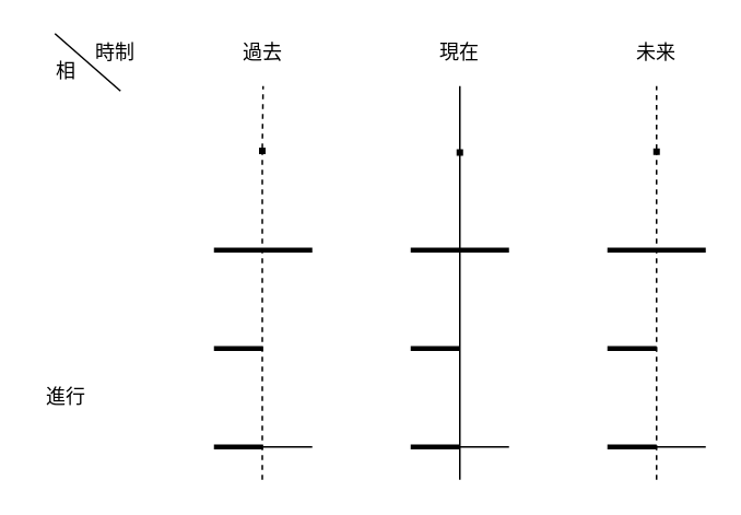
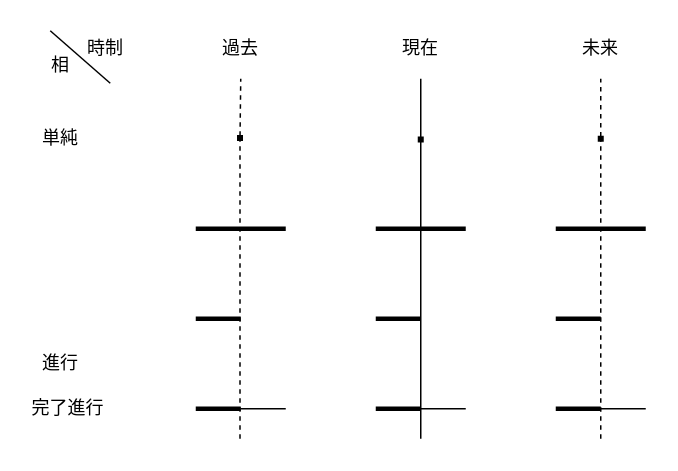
  <mxCell id="0" />
  <mxCell id="1" parent="0" />
  <mxCell id="2" value="過去" style="text;html=1;strokeColor=none;fillColor=none;align=center;verticalAlign=middle;whiteSpace=wrap;rounded=0;" vertex="1" parent="1"><mxGeometry x="140" y="22" width="40" height="20" as="geometry" /></mxCell>
  <mxCell id="3" value="現在" style="text;html=1;strokeColor=none;fillColor=none;align=center;verticalAlign=middle;whiteSpace=wrap;rounded=0;" vertex="1" parent="1"><mxGeometry x="260" y="22" width="40" height="20" as="geometry" /></mxCell>
  <mxCell id="4" value="未来" style="text;html=1;strokeColor=none;fillColor=none;align=center;verticalAlign=middle;whiteSpace=wrap;rounded=0;" vertex="1" parent="1"><mxGeometry x="380" y="22" width="40" height="20" as="geometry" /></mxCell>
+ <mxCell id="5" value="単純" style="text;html=1;strokeColor=none;fillColor=none;align=center;verticalAlign=middle;whiteSpace=wrap;rounded=0;" vertex="1" parent="1"><mxGeometry x="20" y="82" width="40" height="20" as="geometry" /></mxCell>
  <mxCell id="6" value="進行" style="text;html=1;strokeColor=none;fillColor=none;align=center;verticalAlign=middle;whiteSpace=wrap;rounded=0;" vertex="1" parent="1"><mxGeometry x="20" y="232" width="40" height="20" as="geometry" /></mxCell>
+ <mxCell id="7" value="完了進行" style="text;html=1;strokeColor=none;fillColor=none;align=center;verticalAlign=middle;whiteSpace=wrap;rounded=0;" vertex="1" parent="1"><mxGeometry x="20" y="262" width="50" height="20" as="geometry" /></mxCell>
  <mxCell id="8" value="" style="endArrow=none;dashed=1;html=1;" edge="1" parent="1" source="23"><mxGeometry width="50" height="50" relative="1" as="geometry"><mxPoint x="159.5" y="292" as="sourcePoint" /><mxPoint x="160" y="52" as="targetPoint" /></mxGeometry></mxCell>
  <mxCell id="9" value="" style="endArrow=none;html=1;" edge="1" parent="1" source="25"><mxGeometry width="50" height="50" relative="1" as="geometry"><mxPoint x="280" y="292" as="sourcePoint" /><mxPoint x="280" y="52" as="targetPoint" /></mxGeometry></mxCell>
  <mxCell id="10" value="" style="endArrow=none;dashed=1;html=1;" edge="1" parent="1" source="27"><mxGeometry width="50" height="50" relative="1" as="geometry"><mxPoint x="400" y="292" as="sourcePoint" /><mxPoint x="400" y="52" as="targetPoint" /></mxGeometry></mxCell>
  <mxCell id="11" value="" style="endArrow=none;html=1;strokeWidth=3;" edge="1" parent="1"><mxGeometry width="50" height="50" relative="1" as="geometry"><mxPoint x="130" y="152" as="sourcePoint" /><mxPoint x="190" y="152" as="targetPoint" /></mxGeometry></mxCell>
  <mxCell id="12" value="" style="endArrow=none;html=1;strokeWidth=3;" edge="1" parent="1"><mxGeometry width="50" height="50" relative="1" as="geometry"><mxPoint x="250" y="152" as="sourcePoint" /><mxPoint x="310" y="152" as="targetPoint" /></mxGeometry></mxCell>
  <mxCell id="13" value="" style="endArrow=none;html=1;strokeWidth=3;" edge="1" parent="1"><mxGeometry width="50" height="50" relative="1" as="geometry"><mxPoint x="370" y="152" as="sourcePoint" /><mxPoint x="430" y="152" as="targetPoint" /></mxGeometry></mxCell>
  <mxCell id="14" value="" style="endArrow=none;html=1;strokeWidth=3;" edge="1" parent="1"><mxGeometry width="50" height="50" relative="1" as="geometry"><mxPoint x="130" y="212" as="sourcePoint" /><mxPoint x="160" y="212" as="targetPoint" /></mxGeometry></mxCell>
  <mxCell id="15" value="" style="endArrow=none;html=1;strokeWidth=3;" edge="1" parent="1"><mxGeometry width="50" height="50" relative="1" as="geometry"><mxPoint x="250" y="212" as="sourcePoint" /><mxPoint x="280" y="212" as="targetPoint" /></mxGeometry></mxCell>
  <mxCell id="16" value="" style="endArrow=none;html=1;strokeWidth=3;" edge="1" parent="1"><mxGeometry width="50" height="50" relative="1" as="geometry"><mxPoint x="370" y="212" as="sourcePoint" /><mxPoint x="400" y="212" as="targetPoint" /></mxGeometry></mxCell>
  <mxCell id="17" value="" style="endArrow=none;html=1;strokeWidth=3;" edge="1" parent="1"><mxGeometry width="50" height="50" relative="1" as="geometry"><mxPoint x="130" y="272" as="sourcePoint" /><mxPoint x="160" y="272" as="targetPoint" /></mxGeometry></mxCell>
  <mxCell id="18" value="" style="endArrow=none;html=1;strokeWidth=3;" edge="1" parent="1"><mxGeometry width="50" height="50" relative="1" as="geometry"><mxPoint x="250" y="272" as="sourcePoint" /><mxPoint x="280" y="272" as="targetPoint" /></mxGeometry></mxCell>
  <mxCell id="19" value="" style="endArrow=none;html=1;strokeWidth=3;" edge="1" parent="1"><mxGeometry width="50" height="50" relative="1" as="geometry"><mxPoint x="370" y="272" as="sourcePoint" /><mxPoint x="400" y="272" as="targetPoint" /></mxGeometry></mxCell>
  <mxCell id="20" value="" style="endArrow=none;html=1;strokeWidth=1;" edge="1" parent="1"><mxGeometry width="50" height="50" relative="1" as="geometry"><mxPoint x="160" y="272" as="sourcePoint" /><mxPoint x="190" y="272" as="targetPoint" /></mxGeometry></mxCell>
  <mxCell id="21" value="" style="endArrow=none;html=1;strokeWidth=1;" edge="1" parent="1"><mxGeometry width="50" height="50" relative="1" as="geometry"><mxPoint x="280" y="272" as="sourcePoint" /><mxPoint x="310" y="272" as="targetPoint" /></mxGeometry></mxCell>
  <mxCell id="22" value="" style="endArrow=none;html=1;strokeWidth=1;" edge="1" parent="1"><mxGeometry width="50" height="50" relative="1" as="geometry"><mxPoint x="400" y="272" as="sourcePoint" /><mxPoint x="430" y="272" as="targetPoint" /></mxGeometry></mxCell>
  <mxCell id="23" value="" style="whiteSpace=wrap;html=1;aspect=fixed;strokeWidth=1;fillColor=#000000;" vertex="1" parent="1"><mxGeometry x="158" y="90" width="3" height="3" as="geometry" /></mxCell>
  <mxCell id="24" value="" style="endArrow=none;dashed=1;html=1;" edge="1" parent="1" target="23"><mxGeometry width="50" height="50" relative="1" as="geometry"><mxPoint x="159.5" y="292" as="sourcePoint" /><mxPoint x="160" y="52" as="targetPoint" /></mxGeometry></mxCell>
  <mxCell id="25" value="" style="whiteSpace=wrap;html=1;aspect=fixed;strokeWidth=1;fillColor=#000000;" vertex="1" parent="1"><mxGeometry x="278.5" y="91" width="3" height="3" as="geometry" /></mxCell>
  <mxCell id="26" value="" style="endArrow=none;html=1;" edge="1" parent="1" target="25"><mxGeometry width="50" height="50" relative="1" as="geometry"><mxPoint x="280" y="292" as="sourcePoint" /><mxPoint x="280" y="52" as="targetPoint" /></mxGeometry></mxCell>
  <mxCell id="27" value="" style="whiteSpace=wrap;html=1;aspect=fixed;strokeWidth=1;fillColor=#000000;" vertex="1" parent="1"><mxGeometry x="398.5" y="90.5" width="3" height="3" as="geometry" /></mxCell>
  <mxCell id="28" value="" style="endArrow=none;dashed=1;html=1;" edge="1" parent="1" target="27"><mxGeometry width="50" height="50" relative="1" as="geometry"><mxPoint x="400" y="292" as="sourcePoint" /><mxPoint x="400" y="52" as="targetPoint" /></mxGeometry></mxCell>
  <mxCell id="29" value="" style="endArrow=none;html=1;strokeWidth=1;" edge="1" parent="1"><mxGeometry width="50" height="50" relative="1" as="geometry"><mxPoint x="33" y="20" as="sourcePoint" /><mxPoint x="73" y="55" as="targetPoint" /></mxGeometry></mxCell>
  <mxCell id="30" value="時制" style="text;html=1;strokeColor=none;fillColor=none;align=center;verticalAlign=middle;whiteSpace=wrap;rounded=0;" vertex="1" parent="1"><mxGeometry x="50" y="22" width="40" height="20" as="geometry" /></mxCell>
  <mxCell id="31" value="相" style="text;html=1;strokeColor=none;fillColor=none;align=center;verticalAlign=middle;whiteSpace=wrap;rounded=0;" vertex="1" parent="1"><mxGeometry x="20" y="33" width="40" height="20" as="geometry" /></mxCell>
